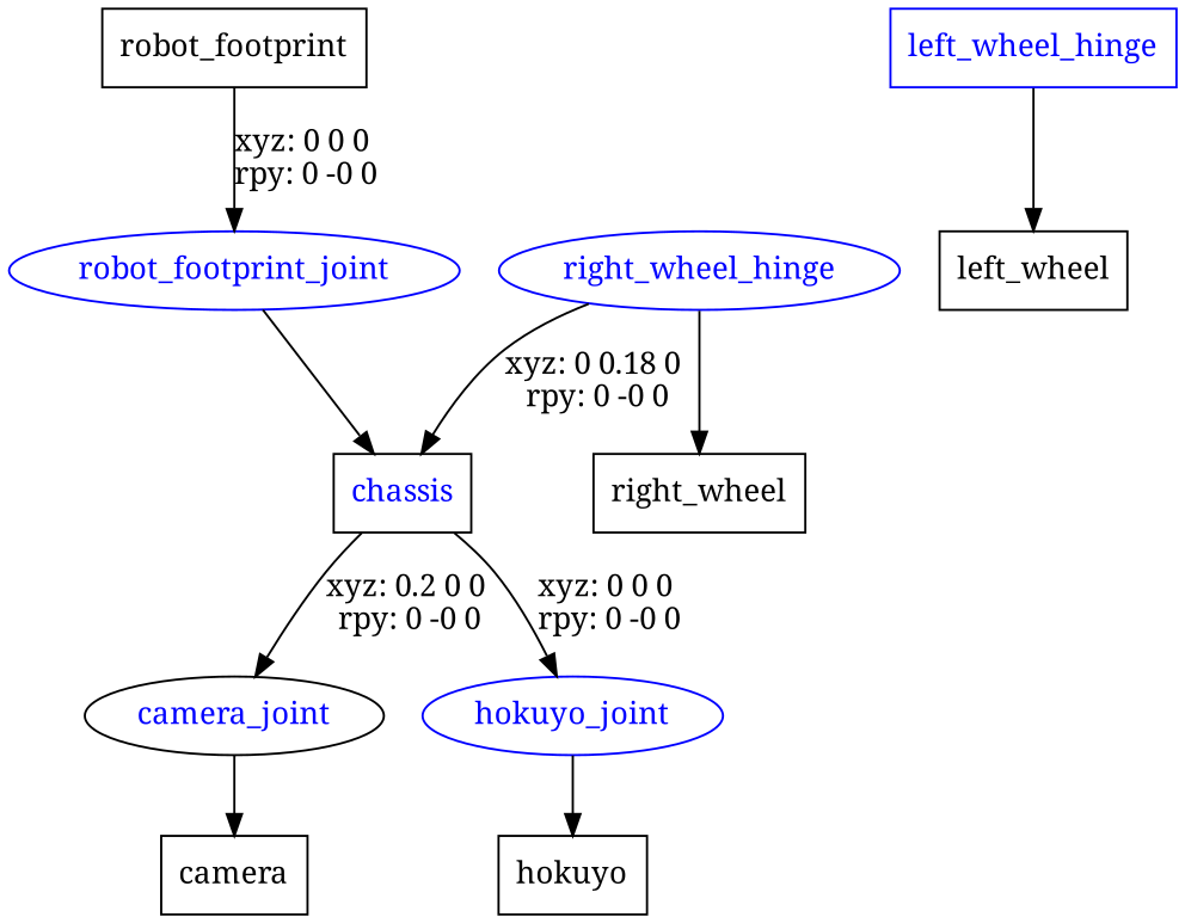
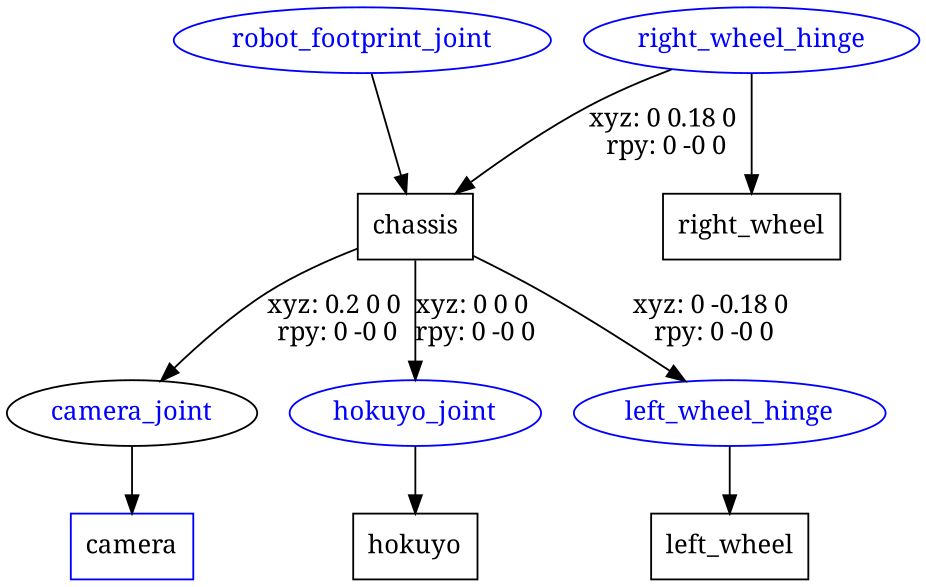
  digraph {
    fontname="Noto Serif"
    node [fontname="Noto Serif" shape=box]
    edge [fontname="Noto Serif"]
-   n1 [label=robot_footprint]
    robot_footprint_joint [color=blue fontcolor=blue shape=ellipse]
-   n3 [label=chassis fontcolor=blue]
+   n3 [label=chassis]
    camera_joint [color=black fontcolor=blue shape=ellipse]
    hokuyo_joint [color=blue fontcolor=blue shape=ellipse]
-   left_wheel_hinge [color=blue fontcolor=blue]
-   n7 [label=camera]
+   left_wheel_hinge [color=blue fontcolor=blue shape=ellipse]
+   n7 [label=camera color=blue]
    n8 [label=hokuyo]
    n9 [label=left_wheel]
    right_wheel_hinge [color=blue fontcolor=blue shape=ellipse]
    n11 [label=right_wheel]
-   n1 -> robot_footprint_joint [label="xyz: 0 0 0 \nrpy: 0 -0 0"]
    robot_footprint_joint -> n3
    n3 -> camera_joint [label="xyz: 0.2 0 0 \nrpy: 0 -0 0"]
    n3 -> hokuyo_joint [label="xyz: 0 0 0 \nrpy: 0 -0 0"]
+   n3 -> left_wheel_hinge [label="xyz: 0 -0.18 0 \nrpy: 0 -0 0"]
    camera_joint -> n7
    hokuyo_joint -> n8
    left_wheel_hinge -> n9
    right_wheel_hinge -> n3 [label="xyz: 0 0.18 0 \nrpy: 0 -0 0"]
    right_wheel_hinge -> n11
  }
